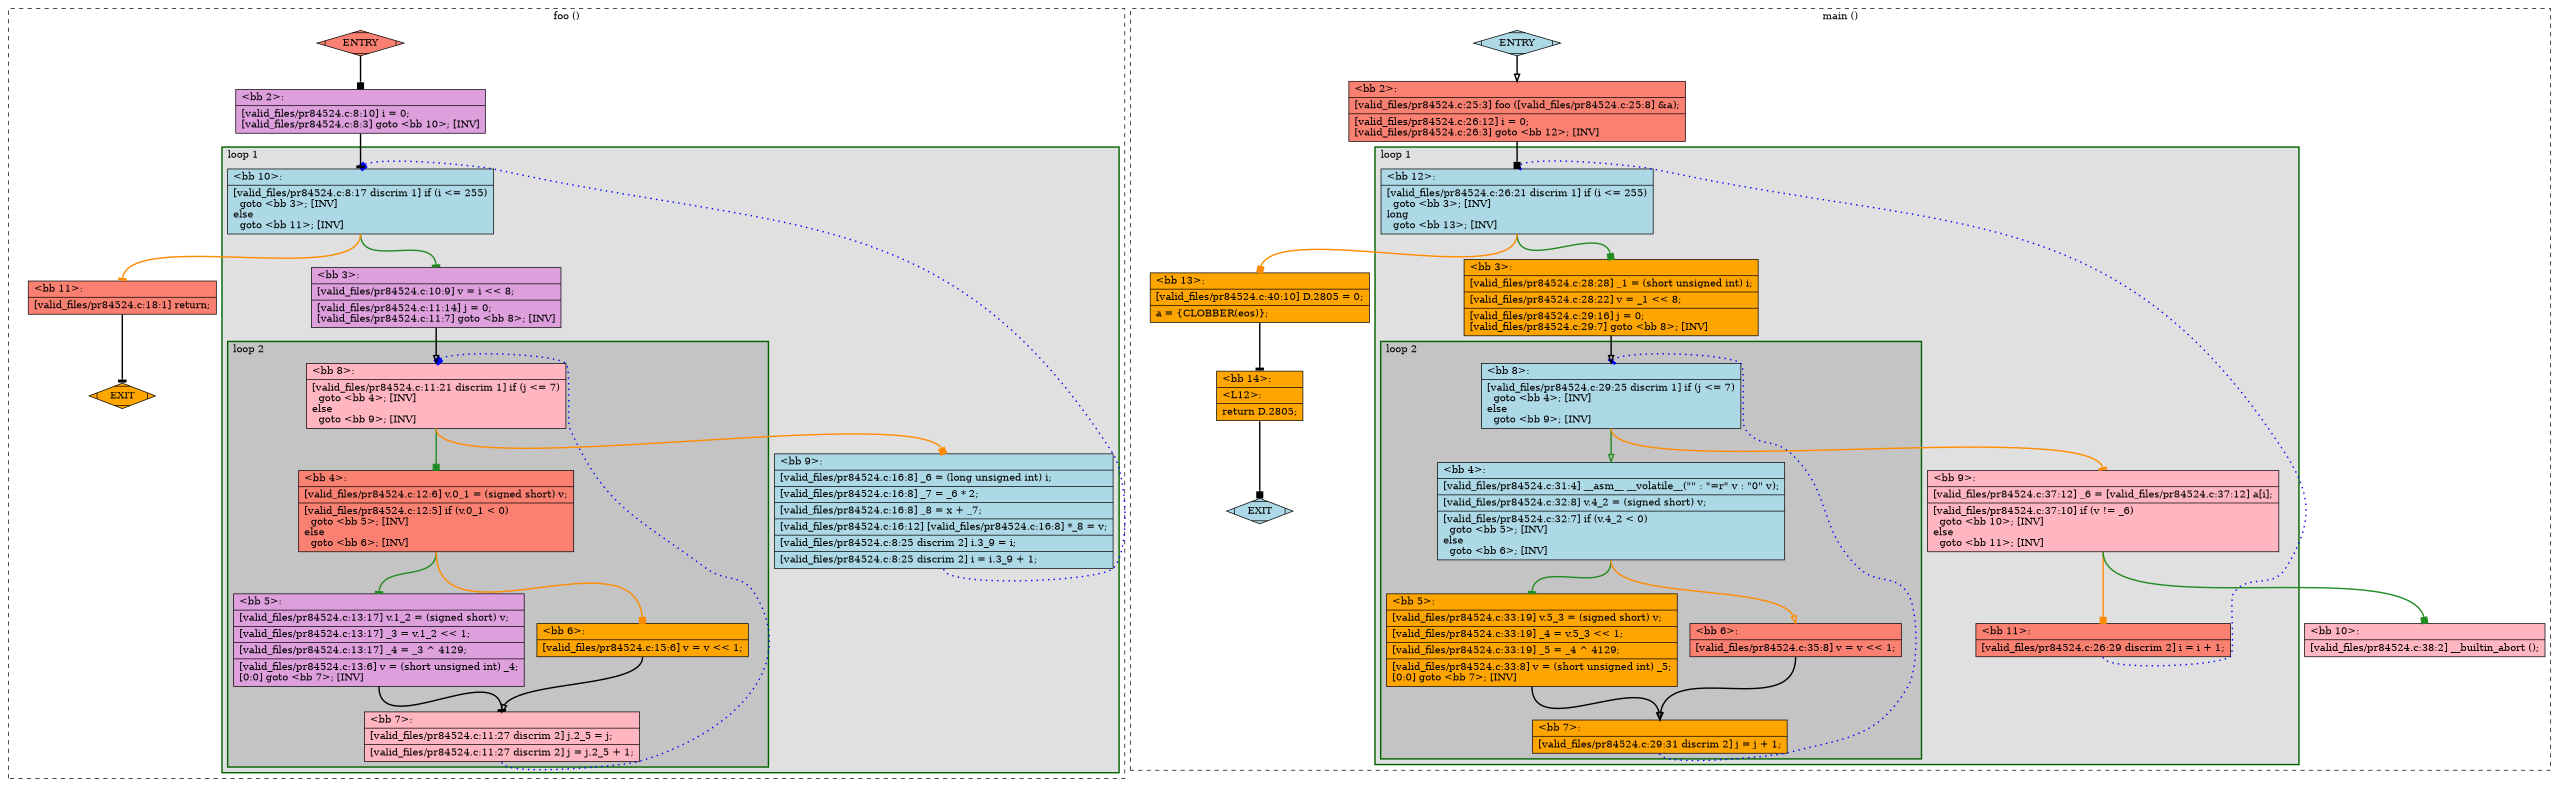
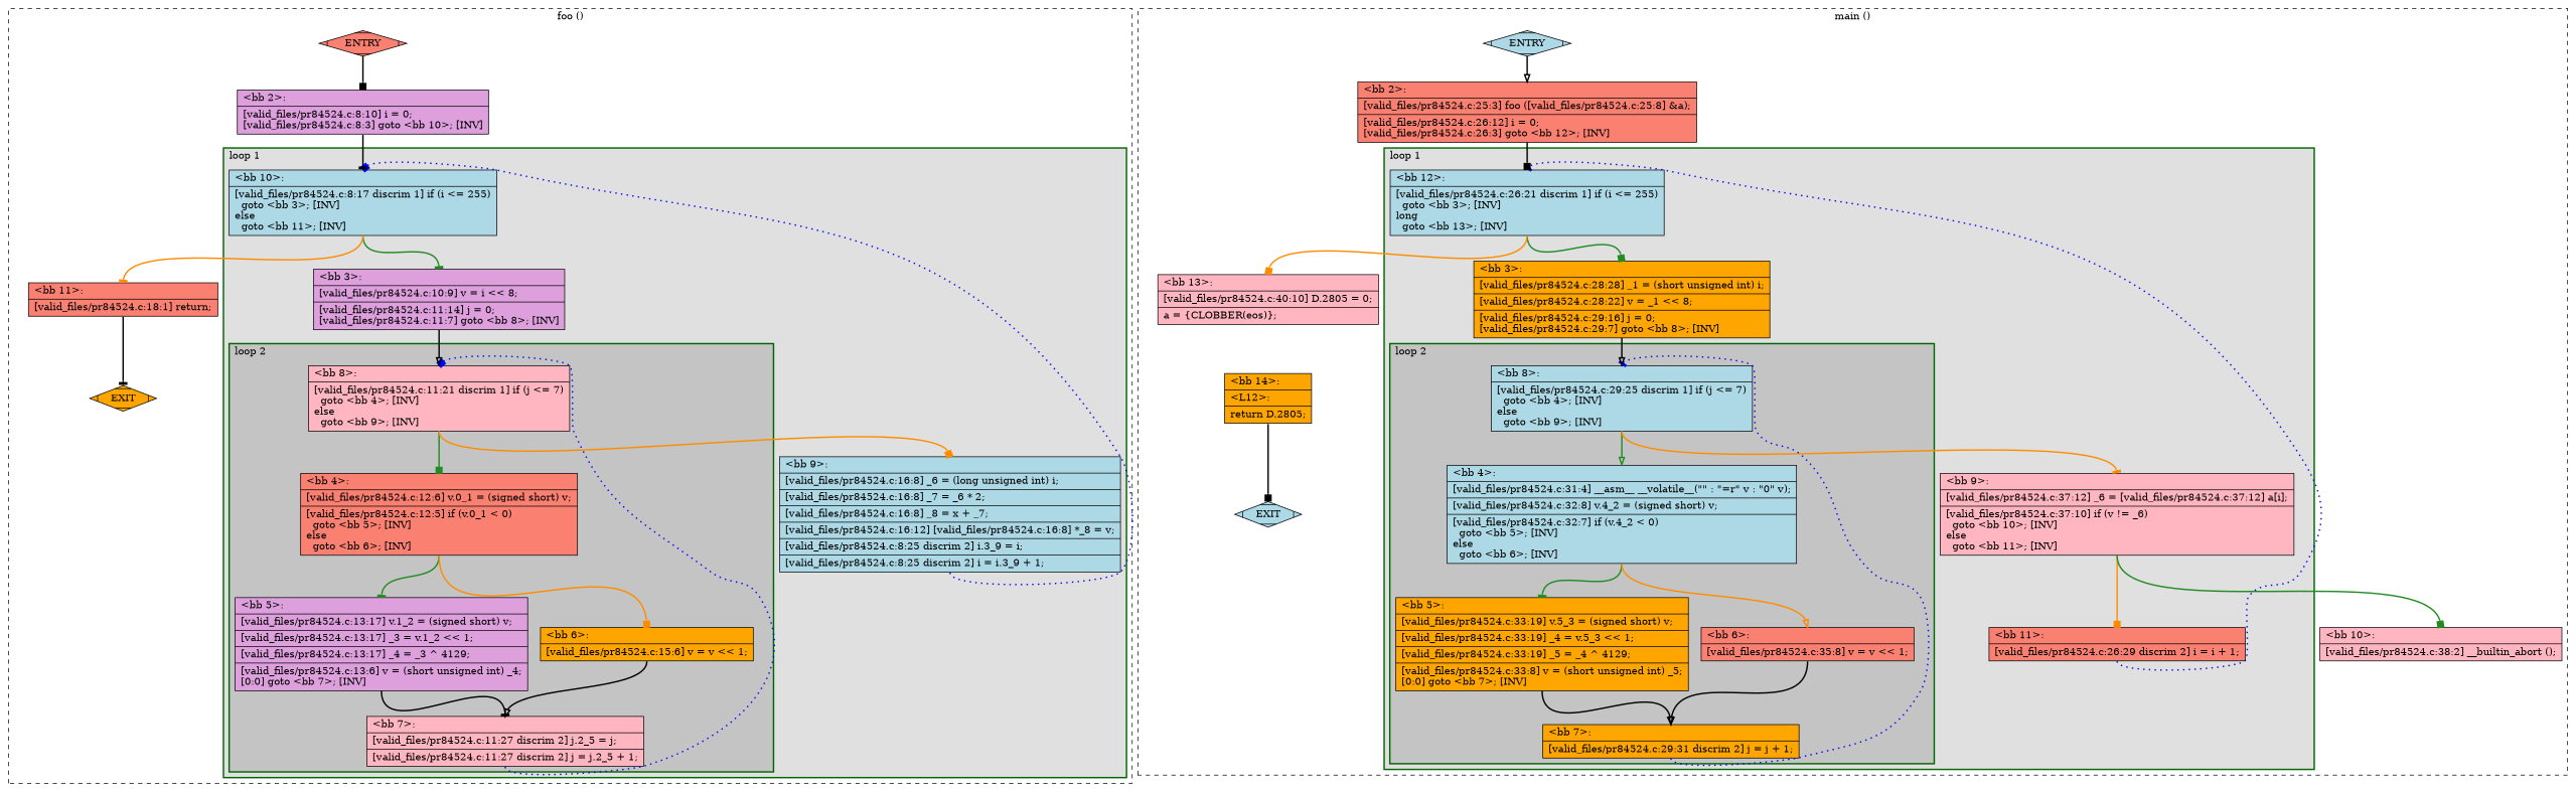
  digraph {
    node [fillcolor=lightblue shape=record style=filled]
    edge [arrowhead=box color=black constraint=true headport=n style="solid,bold" tailport=s weight=10]
    n1 [fillcolor=lightpink label="{\<bb\ 8\>:\l|[valid_files/pr84524.c:11:21\ discrim\ 1]\ if\ (j\ \<=\ 7)\l\ \ goto\ \<bb\ 4\>;\ [INV]\lelse\l\ \ goto\ \<bb\ 9\>;\ [INV]\l}"]
    n2 [fillcolor=salmon label="{\<bb\ 4\>:\l|[valid_files/pr84524.c:12:6]\ v.0_1\ =\ (signed\ short)\ v;\l|[valid_files/pr84524.c:12:5]\ if\ (v.0_1\ \<\ 0)\l\ \ goto\ \<bb\ 5\>;\ [INV]\lelse\l\ \ goto\ \<bb\ 6\>;\ [INV]\l}"]
    n3 [fillcolor=plum label="{\<bb\ 5\>:\l|[valid_files/pr84524.c:13:17]\ v.1_2\ =\ (signed\ short)\ v;\l|[valid_files/pr84524.c:13:17]\ _3\ =\ v.1_2\ \<\<\ 1;\l|[valid_files/pr84524.c:13:17]\ _4\ =\ _3\ ^\ 4129;\l|[valid_files/pr84524.c:13:6]\ v\ =\ (short\ unsigned\ int)\ _4;\l[0:0]\ goto\ \<bb\ 7\>;\ [INV]\l}"]
    n4 [fillcolor=orange label="{\<bb\ 6\>:\l|[valid_files/pr84524.c:15:6]\ v\ =\ v\ \<\<\ 1;\l}"]
    n5 [fillcolor=lightpink label="{\<bb\ 7\>:\l|[valid_files/pr84524.c:11:27\ discrim\ 2]\ j.2_5\ =\ j;\l|[valid_files/pr84524.c:11:27\ discrim\ 2]\ j\ =\ j.2_5\ +\ 1;\l}"]
    n6 [label="{\<bb\ 10\>:\l|[valid_files/pr84524.c:8:17\ discrim\ 1]\ if\ (i\ \<=\ 255)\l\ \ goto\ \<bb\ 3\>;\ [INV]\lelse\l\ \ goto\ \<bb\ 11\>;\ [INV]\l}"]
    n7 [fillcolor=plum label="{\<bb\ 3\>:\l|[valid_files/pr84524.c:10:9]\ v\ =\ i\ \<\<\ 8;\l|[valid_files/pr84524.c:11:14]\ j\ =\ 0;\l[valid_files/pr84524.c:11:7]\ goto\ \<bb\ 8\>;\ [INV]\l}"]
    n8 [label="{\<bb\ 9\>:\l|[valid_files/pr84524.c:16:8]\ _6\ =\ (long\ unsigned\ int)\ i;\l|[valid_files/pr84524.c:16:8]\ _7\ =\ _6\ *\ 2;\l|[valid_files/pr84524.c:16:8]\ _8\ =\ x\ +\ _7;\l|[valid_files/pr84524.c:16:12]\ [valid_files/pr84524.c:16:8]\ *_8\ =\ v;\l|[valid_files/pr84524.c:8:25\ discrim\ 2]\ i.3_9\ =\ i;\l|[valid_files/pr84524.c:8:25\ discrim\ 2]\ i\ =\ i.3_9\ +\ 1;\l}"]
    n9 [fillcolor=salmon label="{\<bb\ 11\>:\l|[valid_files/pr84524.c:18:1]\ return;\l}"]
    n10 [fillcolor=salmon label=ENTRY shape=Mdiamond]
    n11 [fillcolor=orange label=EXIT shape=Mdiamond]
    n12 [fillcolor=plum label="{\<bb\ 2\>:\l|[valid_files/pr84524.c:8:10]\ i\ =\ 0;\l[valid_files/pr84524.c:8:3]\ goto\ \<bb\ 10\>;\ [INV]\l}"]
    n13 [label="{\<bb\ 8\>:\l|[valid_files/pr84524.c:29:25\ discrim\ 1]\ if\ (j\ \<=\ 7)\l\ \ goto\ \<bb\ 4\>;\ [INV]\lelse\l\ \ goto\ \<bb\ 9\>;\ [INV]\l}"]
    n14 [label="{\<bb\ 4\>:\l|[valid_files/pr84524.c:31:4]\ __asm__\ __volatile__(\"\"\ :\ \"=r\"\ v\ :\ \"0\"\ v);\l|[valid_files/pr84524.c:32:8]\ v.4_2\ =\ (signed\ short)\ v;\l|[valid_files/pr84524.c:32:7]\ if\ (v.4_2\ \<\ 0)\l\ \ goto\ \<bb\ 5\>;\ [INV]\lelse\l\ \ goto\ \<bb\ 6\>;\ [INV]\l}"]
    n15 [fillcolor=orange label="{\<bb\ 5\>:\l|[valid_files/pr84524.c:33:19]\ v.5_3\ =\ (signed\ short)\ v;\l|[valid_files/pr84524.c:33:19]\ _4\ =\ v.5_3\ \<\<\ 1;\l|[valid_files/pr84524.c:33:19]\ _5\ =\ _4\ ^\ 4129;\l|[valid_files/pr84524.c:33:8]\ v\ =\ (short\ unsigned\ int)\ _5;\l[0:0]\ goto\ \<bb\ 7\>;\ [INV]\l}"]
    n16 [fillcolor=salmon label="{\<bb\ 6\>:\l|[valid_files/pr84524.c:35:8]\ v\ =\ v\ \<\<\ 1;\l}"]
    n17 [fillcolor=orange label="{\<bb\ 7\>:\l|[valid_files/pr84524.c:29:31\ discrim\ 2]\ j\ =\ j\ +\ 1;\l}"]
    n18 [label="{\<bb\ 12\>:\l|[valid_files/pr84524.c:26:21\ discrim\ 1]\ if\ (i\ \<=\ 255)\l\ \ goto\ \<bb\ 3\>;\ [INV]\llong\l\ \ goto\ \<bb\ 13\>;\ [INV]\l}"]
    n19 [fillcolor=orange label="{\<bb\ 3\>:\l|[valid_files/pr84524.c:28:28]\ _1\ =\ (short\ unsigned\ int)\ i;\l|[valid_files/pr84524.c:28:22]\ v\ =\ _1\ \<\<\ 8;\l|[valid_files/pr84524.c:29:16]\ j\ =\ 0;\l[valid_files/pr84524.c:29:7]\ goto\ \<bb\ 8\>;\ [INV]\l}"]
    n20 [fillcolor=lightpink label="{\<bb\ 9\>:\l|[valid_files/pr84524.c:37:12]\ _6\ =\ [valid_files/pr84524.c:37:12]\ a[i];\l|[valid_files/pr84524.c:37:10]\ if\ (v\ !=\ _6)\l\ \ goto\ \<bb\ 10\>;\ [INV]\lelse\l\ \ goto\ \<bb\ 11\>;\ [INV]\l}"]
    n21 [fillcolor=salmon label="{\<bb\ 11\>:\l|[valid_files/pr84524.c:26:29\ discrim\ 2]\ i\ =\ i\ +\ 1;\l}"]
-   n22 [fillcolor=orange label="{\<bb\ 13\>:\l|[valid_files/pr84524.c:40:10]\ D.2805\ =\ 0;\l|a\ =\ \{CLOBBER(eos)\};\l}"]
+   n22 [fillcolor=lightpink label="{\<bb\ 13\>:\l|[valid_files/pr84524.c:40:10]\ D.2805\ =\ 0;\l|a\ =\ \{CLOBBER(eos)\};\l}"]
    n23 [fillcolor=lightpink label="{\<bb\ 10\>:\l|[valid_files/pr84524.c:38:2]\ __builtin_abort\ ();\l}"]
    n24 [label=ENTRY shape=Mdiamond]
    n25 [label=EXIT shape=Mdiamond]
    n26 [fillcolor=salmon label="{\<bb\ 2\>:\l|[valid_files/pr84524.c:25:3]\ foo\ ([valid_files/pr84524.c:25:8]\ &a);\l|[valid_files/pr84524.c:26:12]\ i\ =\ 0;\l[valid_files/pr84524.c:26:3]\ goto\ \<bb\ 12\>;\ [INV]\l}"]
    n27 [fillcolor=orange label="{\<bb\ 14\>:\l|\<L12\>:\l|return\ D.2805;\l}"]
    subgraph cluster_1 {
      color=black
      label="foo ()"
      style=dashed
      n9
      n10
      n11
      n12
      subgraph cluster_2 {
        color=darkgreen
        fillcolor=grey88
        label="loop 1"
        labeljust=l
        penwidth=2
        style=filled
        n6
        n7
        n8
        subgraph cluster_3 {
          color=darkgreen
          fillcolor=grey77
          label="loop 2"
          labeljust=l
          penwidth=2
          style=filled
          n1
          n2
          n3
          n4
          n5
        }
      }
    }
    subgraph cluster_4 {
      color=black
      label="main ()"
      style=dashed
      n22
      n23
      n24
      n25
      n26
      n27
      subgraph cluster_5 {
        color=darkgreen
        fillcolor=grey88
        label="loop 1"
        labeljust=l
        penwidth=2
        style=filled
        n18
        n19
        n20
        n21
        subgraph cluster_6 {
          color=darkgreen
          fillcolor=grey77
          label="loop 2"
          labeljust=l
          penwidth=2
          style=filled
          n13
          n14
          n15
          n16
          n17
        }
      }
    }
    n1 -> n2 [color=forestgreen]
    n1 -> n8 [color=darkorange]
    n2 -> n3 [arrowhead=tee color=forestgreen]
    n2 -> n4 [color=darkorange]
    n3 -> n5 [arrowhead=tee weight=100]
    n4 -> n5 [arrowhead=onormal weight=100]
    n5 -> n1 [color=blue constraint=false style="dotted,bold"]
    n6 -> n7 [arrowhead=tee color=forestgreen]
    n6 -> n9 [arrowhead=tee color=darkorange]
    n7 -> n1 [arrowhead=onormal weight=100]
    n8 -> n6 [color=blue constraint=false style="dotted,bold"]
    n9 -> n11 [arrowhead=tee]
    n10 -> n11 [style=invis arrowhead="" color="" weight=""]
    n10 -> n12 [weight=100]
    n12 -> n6 [arrowhead=tee weight=100]
    n13 -> n14 [arrowhead=onormal color=forestgreen]
    n13 -> n20 [arrowhead=tee color=darkorange]
    n14 -> n15 [arrowhead=tee color=forestgreen]
    n14 -> n16 [arrowhead=onormal color=darkorange]
    n15 -> n17 [arrowhead=onormal weight=100]
    n16 -> n17 [arrowhead=onormal weight=100]
    n17 -> n13 [arrowhead=tee color=blue constraint=false style="dotted,bold"]
    n18 -> n19 [color=forestgreen]
    n18 -> n22 [color=darkorange]
    n19 -> n13 [arrowhead=onormal weight=100]
    n20 -> n21 [color=darkorange]
    n20 -> n23 [color=forestgreen]
    n21 -> n18 [arrowhead=tee color=blue constraint=false style="dotted,bold"]
-   n22 -> n27 [arrowhead=tee weight=100]
    n24 -> n25 [style=invis arrowhead="" color="" weight=""]
    n24 -> n26 [arrowhead=onormal weight=100]
    n26 -> n18 [weight=100]
    n27 -> n25
  }
